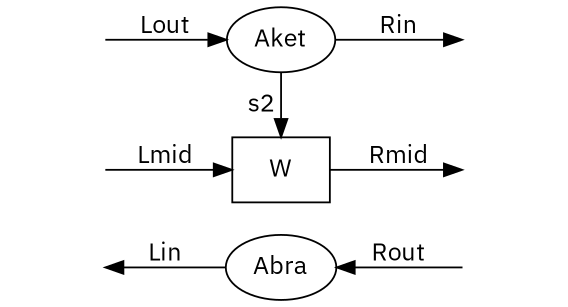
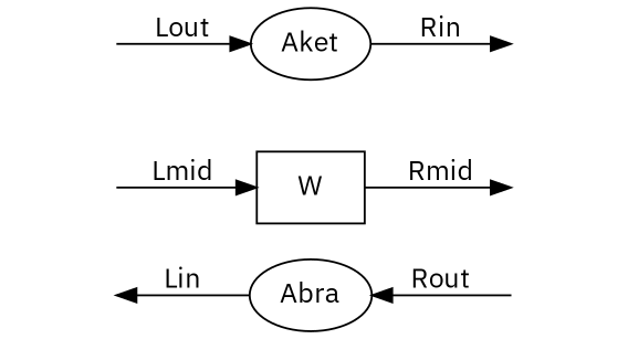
  digraph {
    fontname="IBM Plex Sans"
    rankdir=LR
    node [fontname="IBM Plex Sans" style=invisible]
    edge [fontname="IBM Plex Sans"]
    n1 [label=" "]
    n2 [label=" "]
    n3 [label=" "]
    n4 [label=Aket style=""]
    n5 [label=Abra style=""]
    n6 [label=W shape=box style=""]
    n7 [label=" "]
    n8 [label=" "]
    n9 [label=" "]
    subgraph sub_1 {
      rank=same
      n1
      n2
      n3
    }
    subgraph sub_2 {
      rank=same
      n4
      n5
      n6
    }
    subgraph sub_3 {
      rank=same
      n7
      n8
      n9
    }
    n2 -> n4 [label=Lout]
    n3 -> n6 [label=Lmid]
-   n4 -> n6 [label=s2]
    n4 -> n7 [label=Rin]
    n5 -> n1 [label=Lin]
    n6 -> n9 [label=Rmid]
    n8 -> n5 [label=Rout]
  }
